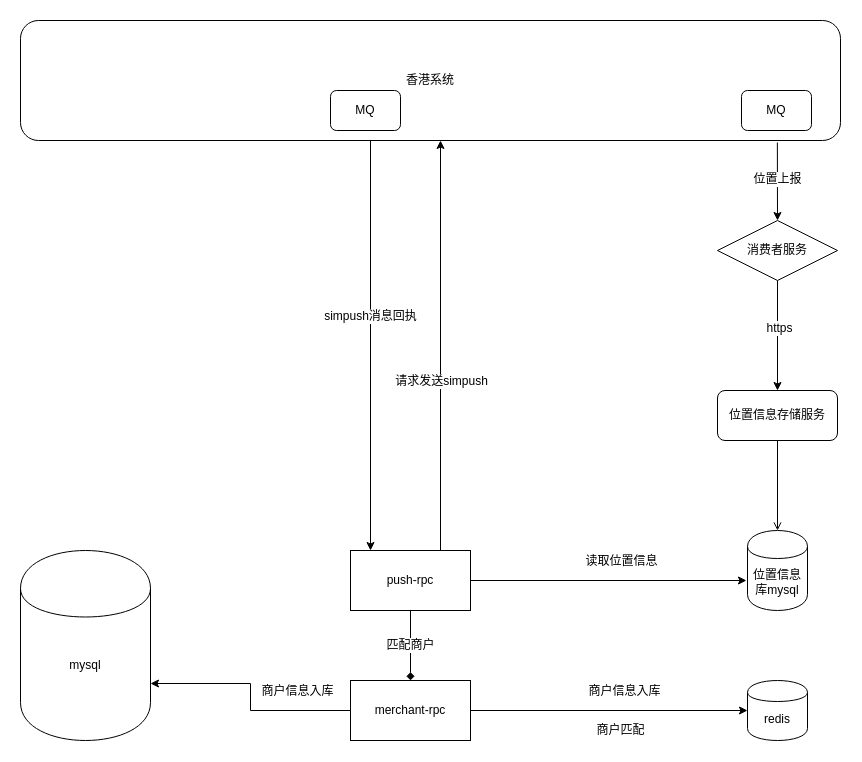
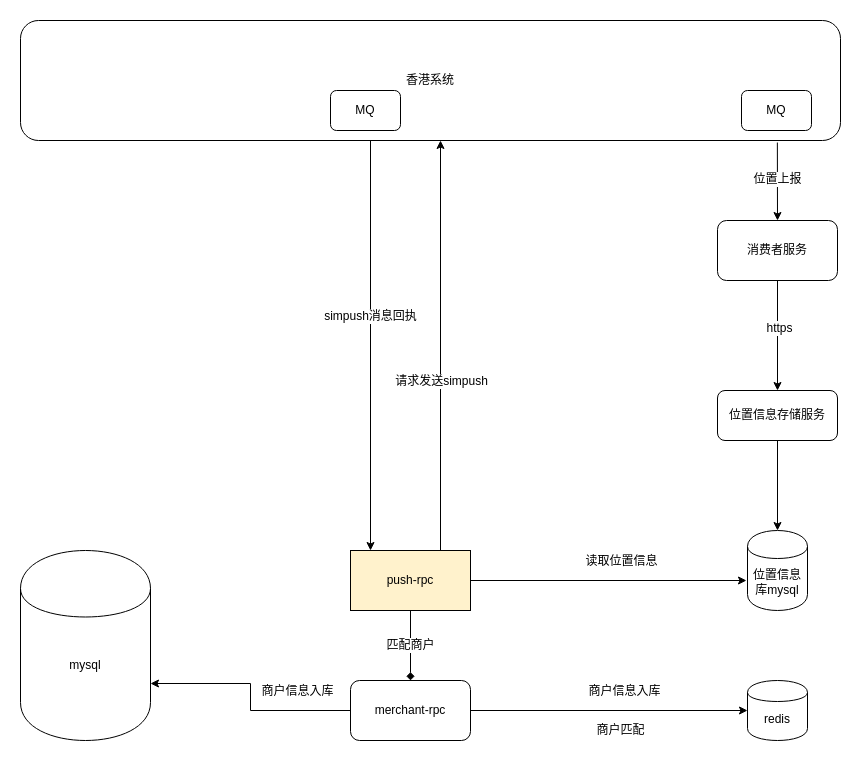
  <mxCell id="0" />
  <mxCell id="1" parent="0" />
  <mxCell id="2" style="edgeStyle=orthogonalEdgeStyle;rounded=0;orthogonalLoop=1;jettySize=auto;html=1;exitX=1;exitY=0.5;exitDx=0;exitDy=0;entryX=-0.017;entryY=0.625;entryDx=0;entryDy=0;entryPerimeter=0;" edge="1" treatAsSingle="0" parent="1" source="5" target="6"><mxGeometry relative="1" as="geometry" /></mxCell>
  <mxCell id="3" value="读取位置信息" style="text;html=1;align=center;verticalAlign=middle;resizable=0;points=[];labelBackgroundColor=#ffffff;" vertex="1" connectable="0" parent="2"><mxGeometry x="-0.217" y="1" relative="1" as="geometry"><mxPoint x="42" y="-19" as="offset" /></mxGeometry></mxCell>
  <mxCell id="4" value="&lt;span style=&quot;font-size: 12px&quot;&gt;匹配商户&lt;/span&gt;" style="edgeStyle=orthogonalEdgeStyle;rounded=0;orthogonalLoop=1;jettySize=auto;html=1;exitX=0.5;exitY=1;exitDx=0;exitDy=0;entryX=0.5;entryY=0;entryDx=0;entryDy=0;endArrow=diamond;" edge="1" parent="1" source="5" target="15"><mxGeometry relative="1" as="geometry" /></mxCell>
- <mxCell id="5" value="push-rpc" style="rounded=0;whiteSpace=wrap;html=1;" vertex="1" parent="1"><mxGeometry x="350" y="550" width="120" height="60" as="geometry" /></mxCell>
+ <mxCell id="5" value="push-rpc" style="rounded=0;whiteSpace=wrap;html=1;fillColor=#fff2cc;" vertex="1" parent="1"><mxGeometry x="350" y="550" width="120" height="60" as="geometry" /></mxCell>
  <mxCell id="6" value="位置信息库mysql" style="shape=cylinder;whiteSpace=wrap;html=1;boundedLbl=1;backgroundOutline=1;" vertex="1" parent="1"><mxGeometry x="747" y="530" width="60" height="80" as="geometry" /></mxCell>
- <mxCell id="7" style="edgeStyle=orthogonalEdgeStyle;rounded=0;orthogonalLoop=1;jettySize=auto;html=1;entryX=0.5;entryY=0;entryDx=0;entryDy=0;endArrow=open;" edge="1" parent="1" source="8" target="6"><mxGeometry relative="1" as="geometry" /></mxCell>
+ <mxCell id="7" style="edgeStyle=orthogonalEdgeStyle;rounded=0;orthogonalLoop=1;jettySize=auto;html=1;entryX=0.5;entryY=0;entryDx=0;entryDy=0;" edge="1" parent="1" source="8" target="6"><mxGeometry relative="1" as="geometry" /></mxCell>
  <mxCell id="8" value="位置信息存储服务" style="rounded=1;whiteSpace=wrap;html=1;" vertex="1" parent="1"><mxGeometry x="717" y="390" width="120" height="50" as="geometry" /></mxCell>
  <mxCell id="9" style="edgeStyle=orthogonalEdgeStyle;rounded=0;orthogonalLoop=1;jettySize=auto;html=1;exitX=0.5;exitY=1;exitDx=0;exitDy=0;entryX=0.5;entryY=0;entryDx=0;entryDy=0;" edge="1" treatAsSingle="0" parent="1" source="11" target="8"><mxGeometry relative="1" as="geometry" /></mxCell>
  <mxCell id="10" value="https" style="text;html=1;align=center;verticalAlign=middle;resizable=0;points=[];labelBackgroundColor=#ffffff;" vertex="1" connectable="0" parent="9"><mxGeometry x="-0.147" y="1" relative="1" as="geometry"><mxPoint as="offset" /></mxGeometry></mxCell>
- <mxCell id="11" value="消费者服务" style="rhombus;whiteSpace=wrap;html=1;" vertex="1" parent="1"><mxGeometry x="717" y="220" width="120" height="60" as="geometry" /></mxCell>
+ <mxCell id="11" value="消费者服务" style="rounded=1;whiteSpace=wrap;html=1;" vertex="1" parent="1"><mxGeometry x="717" y="220" width="120" height="60" as="geometry" /></mxCell>
  <mxCell id="12" style="edgeStyle=orthogonalEdgeStyle;rounded=0;orthogonalLoop=1;jettySize=auto;html=1;exitX=1;exitY=0.5;exitDx=0;exitDy=0;entryX=0;entryY=0.5;entryDx=0;entryDy=0;" edge="1" treatAsSingle="0" parent="1" source="15" target="16"><mxGeometry relative="1" as="geometry" /></mxCell>
  <mxCell id="13" value="商户信息入库" style="text;html=1;align=center;verticalAlign=middle;resizable=0;points=[];labelBackgroundColor=#ffffff;" vertex="1" connectable="0" parent="12"><mxGeometry x="-0.3" relative="1" as="geometry"><mxPoint x="56" y="-20" as="offset" /></mxGeometry></mxCell>
  <mxCell id="14" style="edgeStyle=orthogonalEdgeStyle;rounded=0;orthogonalLoop=1;jettySize=auto;html=1;exitX=0;exitY=0.5;exitDx=0;exitDy=0;entryX=1;entryY=0.7;entryDx=0;entryDy=0;" edge="1" parent="1" source="15" target="18"><mxGeometry relative="1" as="geometry"><mxPoint x="160" y="680" as="targetPoint" /></mxGeometry></mxCell>
- <mxCell id="15" value="merchant-rpc" style="rounded=0;whiteSpace=wrap;html=1;" vertex="1" parent="1"><mxGeometry x="350" y="680" width="120" height="60" as="geometry" /></mxCell>
+ <mxCell id="15" value="merchant-rpc" style="whiteSpace=wrap;html=1;rounded=1;" vertex="1" parent="1"><mxGeometry x="350" y="680" width="120" height="60" as="geometry" /></mxCell>
  <mxCell id="16" value="redis" style="shape=cylinder;whiteSpace=wrap;html=1;boundedLbl=1;backgroundOutline=1;" vertex="1" parent="1"><mxGeometry x="747" y="680" width="60" height="60" as="geometry" /></mxCell>
  <mxCell id="17" value="商户匹配" style="text;html=1;align=center;verticalAlign=middle;resizable=0;points=[];autosize=1;" vertex="1" parent="1"><mxGeometry x="590" y="720" width="60" height="20" as="geometry" /></mxCell>
  <mxCell id="18" value="mysql" style="shape=cylinder;whiteSpace=wrap;html=1;boundedLbl=1;backgroundOutline=1;" vertex="1" parent="1"><mxGeometry y="550" width="130" height="190" as="geometry" x="20" /></mxCell>
  <mxCell id="19" value="商户信息入库" style="text;html=1;align=center;verticalAlign=middle;resizable=0;points=[];labelBackgroundColor=#ffffff;" vertex="1" connectable="0" parent="1"><mxGeometry x="240" y="710" as="geometry"><mxPoint x="56" y="-20" as="offset" /></mxGeometry></mxCell>
  <mxCell id="20" style="edgeStyle=orthogonalEdgeStyle;rounded=0;orthogonalLoop=1;jettySize=auto;html=1;exitX=0.427;exitY=1;exitDx=0;exitDy=0;exitPerimeter=0;" edge="1" treatAsSingle="0" parent="1" source="22"><mxGeometry relative="1" as="geometry"><mxPoint x="370" y="550" as="targetPoint" /><Array as="points"><mxPoint x="370" y="550" /></Array></mxGeometry></mxCell>
  <mxCell id="21" value="simpush消息回执" style="text;html=1;align=center;verticalAlign=middle;resizable=0;points=[];labelBackgroundColor=#ffffff;" vertex="1" connectable="0" parent="20"><mxGeometry x="-0.147" y="-1" relative="1" as="geometry"><mxPoint as="offset" /></mxGeometry></mxCell>
  <mxCell id="22" value="香港系统" style="rounded=1;whiteSpace=wrap;html=1;" vertex="1" parent="1"><mxGeometry width="820" height="120" as="geometry" x="20" y="20" /></mxCell>
  <mxCell id="23" value="" style="endArrow=classic;html=1;entryX=0.5;entryY=0;entryDx=0;entryDy=0;exitX=0.923;exitY=1.017;exitDx=0;exitDy=0;exitPerimeter=0;" edge="1" treatAsSingle="0" parent="1" source="22" target="11"><mxGeometry width="50" height="50" relative="1" as="geometry"><mxPoint x="750" y="190" as="sourcePoint" /><mxPoint x="800" y="140" as="targetPoint" /></mxGeometry></mxCell>
  <mxCell id="24" value="位置上报" style="text;html=1;align=center;verticalAlign=middle;resizable=0;points=[];labelBackgroundColor=#ffffff;" vertex="1" connectable="0" parent="23"><mxGeometry x="-0.064" relative="1" as="geometry"><mxPoint as="offset" /></mxGeometry></mxCell>
  <mxCell id="25" value="" style="endArrow=classic;html=1;exitX=0.75;exitY=0;exitDx=0;exitDy=0;" edge="1" treatAsSingle="0" parent="1" source="5"><mxGeometry width="50" height="50" relative="1" as="geometry"><mxPoint x="410" y="550" as="sourcePoint" /><mxPoint x="440" y="140" as="targetPoint" /></mxGeometry></mxCell>
  <mxCell id="26" value="请求发送simpush" style="text;html=1;align=center;verticalAlign=middle;resizable=0;points=[];labelBackgroundColor=#ffffff;" vertex="1" connectable="0" parent="25"><mxGeometry x="0.132" relative="1" as="geometry"><mxPoint y="62" as="offset" /></mxGeometry></mxCell>
  <mxCell id="27" value="MQ" style="rounded=1;whiteSpace=wrap;html=1;" vertex="1" parent="1"><mxGeometry x="330" y="90" width="70" height="40" as="geometry" /></mxCell>
  <mxCell id="28" value="MQ" style="rounded=1;whiteSpace=wrap;html=1;" vertex="1" parent="1"><mxGeometry x="741" y="90" width="70" height="40" as="geometry" /></mxCell>
